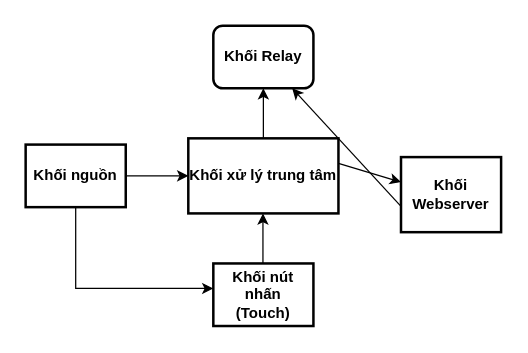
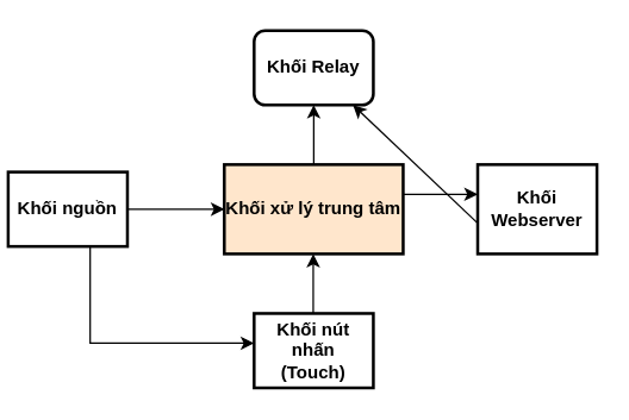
  <mxCell id="0" />
  <mxCell id="1" parent="0" />
  <mxCell id="2" style="edgeStyle=orthogonalEdgeStyle;rounded=0;orthogonalLoop=1;jettySize=auto;html=1;entryX=0;entryY=0.4;entryDx=0;entryDy=0;entryPerimeter=0;" parent="1" source="10" target="5" edge="1"><mxGeometry relative="1" as="geometry"><mxPoint x="70" y="280" as="targetPoint" /><Array as="points"><mxPoint x="60" y="230" /></Array></mxGeometry></mxCell>
- <mxCell id="3" value="Khối xử lý trung tâm" style="rounded=0;whiteSpace=wrap;html=1;strokeWidth=2;fontStyle=1" parent="1" vertex="1"><mxGeometry x="150" y="110" width="120" height="60" as="geometry" /></mxCell>
+ <mxCell id="3" value="Khối xử lý trung tâm" style="rounded=0;whiteSpace=wrap;html=1;strokeWidth=2;fontStyle=1;fillColor=#ffe6cc;" parent="1" vertex="1"><mxGeometry x="150" y="110" width="120" height="60" as="geometry" /></mxCell>
  <mxCell id="4" value="Khối Relay" style="whiteSpace=wrap;html=1;strokeWidth=2;fontStyle=1;rounded=1;" parent="1" vertex="1"><mxGeometry x="170" y="20" width="80" height="50" as="geometry" /></mxCell>
  <mxCell id="5" value="Khối nút nhấn&lt;br&gt;(Touch)" style="rounded=0;whiteSpace=wrap;html=1;strokeWidth=2;fontStyle=1" parent="1" vertex="1"><mxGeometry x="170" y="210" width="80" height="50" as="geometry" /></mxCell>
- <mxCell id="6" value="Khối Webserver" style="rounded=0;whiteSpace=wrap;html=1;strokeWidth=2;fontStyle=1" parent="1" vertex="1"><mxGeometry x="320" y="125" width="80" height="60" as="geometry" /></mxCell>
+ <mxCell id="6" value="Khối Webserver" style="rounded=0;whiteSpace=wrap;html=1;strokeWidth=2;fontStyle=1" parent="1" vertex="1"><mxGeometry x="320" y="110" width="80" height="60" as="geometry" /></mxCell>
  <mxCell id="7" value="" style="endArrow=classic;html=1;rounded=0;entryX=0.5;entryY=1;entryDx=0;entryDy=0;" parent="1" target="4" edge="1"><mxGeometry width="50" height="50" relative="1" as="geometry"><mxPoint x="210" y="110" as="sourcePoint" /><mxPoint x="260" y="60" as="targetPoint" /></mxGeometry></mxCell>
  <mxCell id="8" value="" style="endArrow=classic;html=1;rounded=0;entryX=0.5;entryY=1;entryDx=0;entryDy=0;" parent="1" edge="1"><mxGeometry width="50" height="50" relative="1" as="geometry"><mxPoint x="209.66" y="210" as="sourcePoint" /><mxPoint x="209.66" y="170" as="targetPoint" /></mxGeometry></mxCell>
  <mxCell id="9" value="" style="endArrow=classic;html=1;rounded=0;entryX=0;entryY=0.5;entryDx=0;entryDy=0;startArrow=none;" parent="1" source="10" target="3" edge="1"><mxGeometry width="50" height="50" relative="1" as="geometry"><mxPoint x="70" y="140" as="sourcePoint" /><mxPoint x="70" y="100" as="targetPoint" /></mxGeometry></mxCell>
- <mxCell id="10" value="Khối nguồn" style="rounded=0;whiteSpace=wrap;html=1;strokeWidth=2;fontStyle=1" parent="1" vertex="1"><mxGeometry x="20" y="115" width="80" height="50" as="geometry" /></mxCell>
+ <mxCell id="10" value="Khối nguồn" style="rounded=0;whiteSpace=wrap;html=1;strokeWidth=2;fontStyle=1" parent="1" vertex="1"><mxGeometry x="5" y="115" width="80" height="50" as="geometry" /></mxCell>
  <mxCell id="11" value="" style="endArrow=classic;html=1;rounded=0;exitX=0;exitY=0.657;exitDx=0;exitDy=0;exitPerimeter=0;" parent="1" source="6" target="4" edge="1"><mxGeometry width="50" height="50" relative="1" as="geometry"><mxPoint x="330" y="150" as="sourcePoint" /><mxPoint x="350" y="120" as="targetPoint" /></mxGeometry></mxCell>
  <mxCell id="12" value="" style="endArrow=classic;html=1;rounded=0;entryX=0;entryY=0.333;entryDx=0;entryDy=0;entryPerimeter=0;" parent="1" target="6" edge="1"><mxGeometry width="50" height="50" relative="1" as="geometry"><mxPoint x="270" y="130" as="sourcePoint" /><mxPoint x="320" y="80" as="targetPoint" /></mxGeometry></mxCell>
